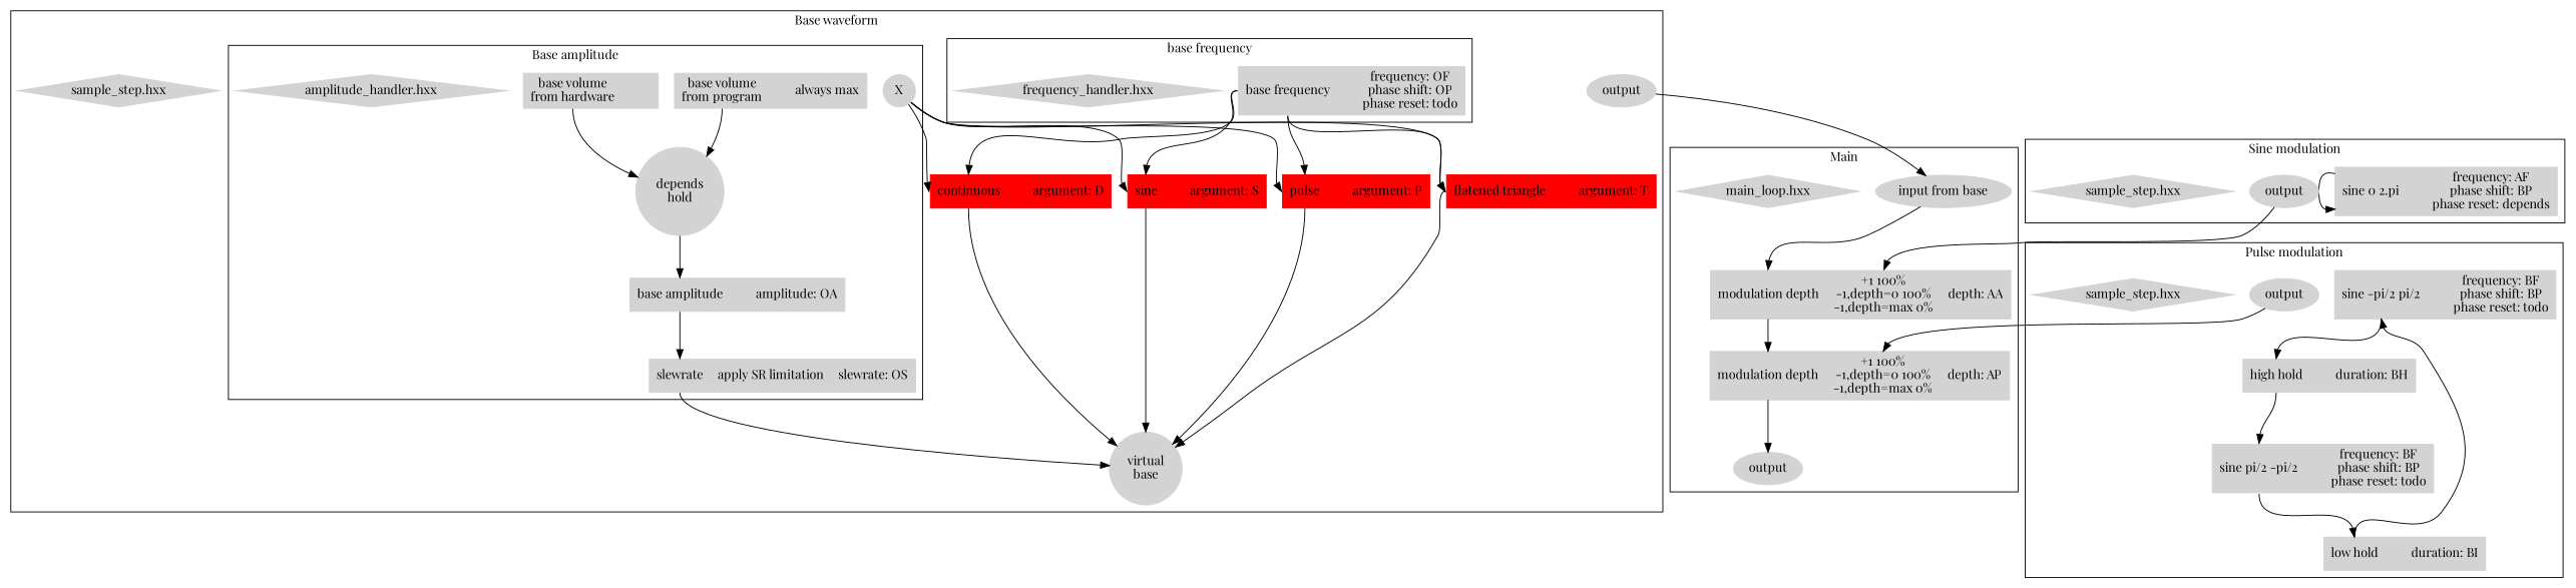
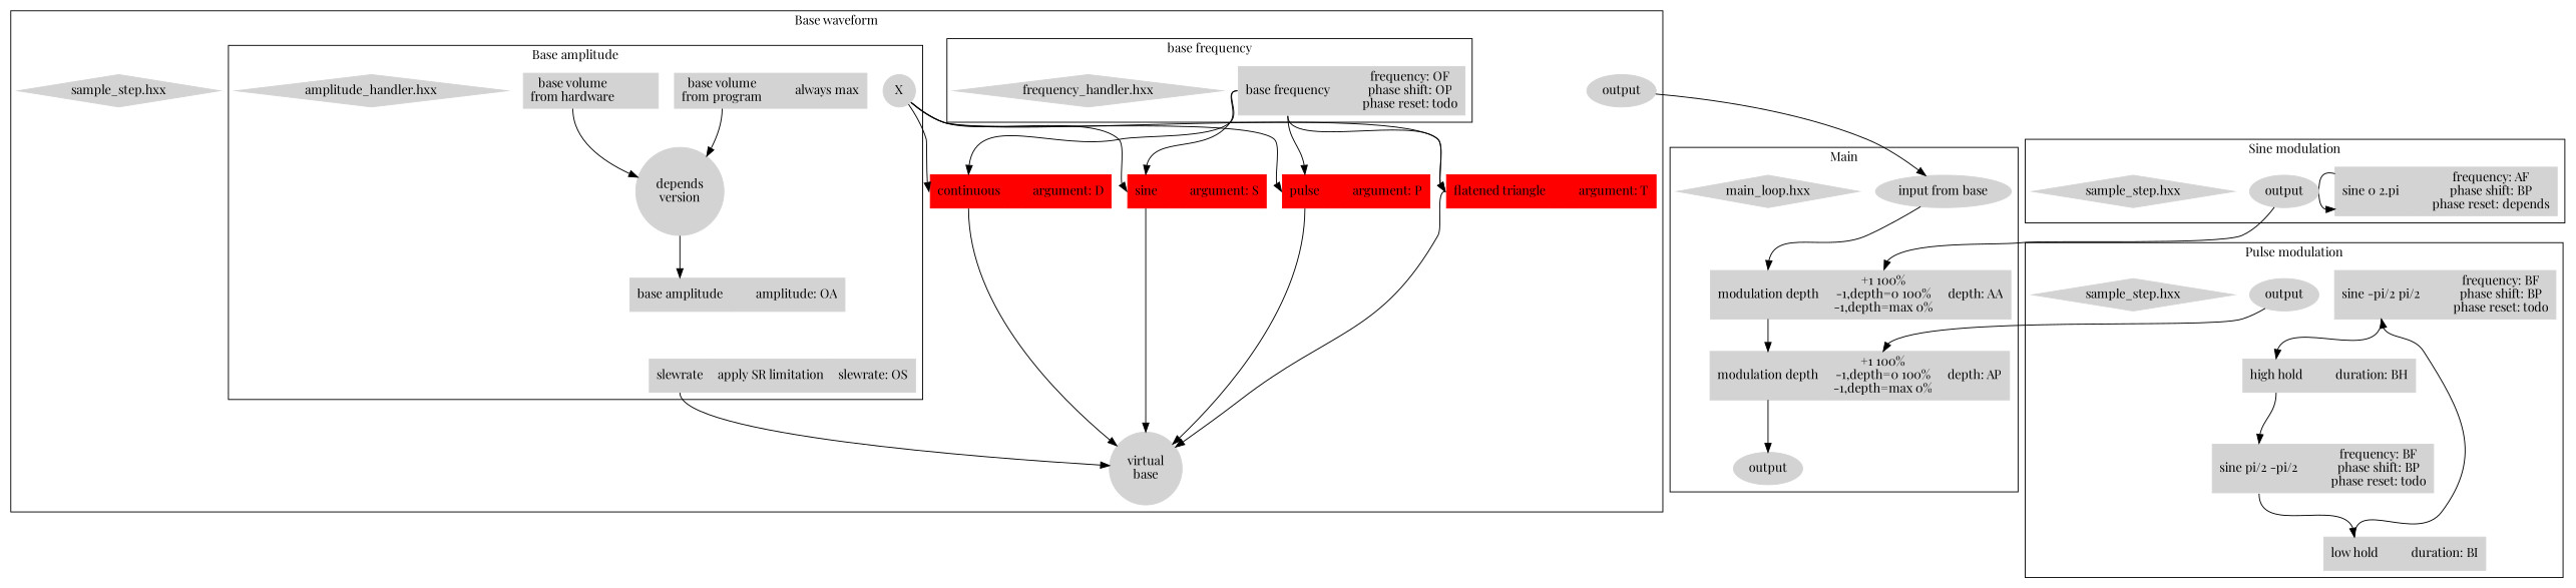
  digraph {
    fontname="Playfair Display"
    rankdir=TB
    node [color=lightgrey fontname="Playfair Display" shape=record style=filled]
    edge [fontname="Playfair Display" headport=f0 tailport=f0]
    n1 [label="<f0>base frequency||frequency: OF\nphase shift: OP\nphase reset: todo"]
    n2 [label="frequency_handler.hxx" shape=diamond]
    n3 [label="<f0>base amplitude||amplitude: OA"]
    n4 [label="<f0>slewrate|apply SR limitation|slewrate: OS"]
    n5 [label="<f0>base volume\nfrom program||always max"]
    n6 [label="<f0>base volume\nfrom hardware||"]
    n7 [label=X shape=circle]
-   n8 [label="depends\nhold" shape=circle]
+   n8 [label="depends\nversion" shape=circle]
    n9 [label="amplitude_handler.hxx" shape=diamond]
    n10 [color=red label="<f0>sine||argument: S"]
    n11 [color=red label="<f0>pulse||argument: P"]
    n12 [color=red label="<f0>flatened triangle||argument: T"]
    n13 [color=red label="<f0>continuous||argument: D"]
    n14 [label="virtual\nbase" shape=circle]
    n15 [label=output shape=ellipse]
    n16 [label="sample_step.hxx" shape=diamond]
    n17 [label="<f0>sine 0 2.pi||frequency: AF\nphase shift: BP\nphase reset: depends"]
    n18 [label=output shape=ellipse]
    n19 [label="sample_step.hxx" shape=diamond]
    n20 [label="<f0>sine -pi/2 pi/2||frequency: BF\nphase shift: BP\nphase reset: todo"]
    n21 [label="<f0>high hold||duration: BH"]
    n22 [label="<f0>sine pi/2 -pi/2||frequency: BF\nphase shift: BP\nphase reset: todo"]
    n23 [label="<f0>low hold||duration: BI"]
    n24 [label=output shape=ellipse]
    n25 [label="sample_step.hxx" shape=diamond]
    n26 [label="<f0>modulation depth|<f1>+1 100%\n-1,depth=0 100%\n-1,depth=max 0%|depth: AP"]
    n27 [label="<f0>modulation depth|<f1>+1 100%\n-1,depth=0 100%\n-1,depth=max 0%|depth: AA"]
    n28 [label="input from base" shape=ellipse]
    n29 [label=output shape=ellipse]
    n30 [label="main_loop.hxx" shape=diamond]
    subgraph cluster_1 {
      label="Base waveform"
      n14
      n15
      n16
      subgraph cluster_2 {
        label="base frequency"
        n2
        subgraph sub_3 {
          label="base frequency"
          n1
        }
      }
      subgraph cluster_4 {
        label="Base amplitude"
        n7
        n8
        n9
        subgraph sub_5 {
          label="Base amplitude"
          n3
          n4
          n5
          n6
        }
      }
      subgraph sub_6 {
        label="Base waveform"
        n10
        n11
        n12
        n13
      }
    }
    subgraph cluster_7 {
      label="Sine modulation"
      n17
      n18
      n19
    }
    subgraph cluster_8 {
      label="Pulse modulation"
      n24
      n25
      subgraph sub_9 {
        label="Pulse modulation"
        n20
        n21
        n22
        n23
      }
    }
    subgraph cluster_10 {
      label=Main
      n28
      n29
      n30
      subgraph sub_11 {
        label=Main
        n26
        n27
      }
    }
    n1 -> n10
    n1 -> n11
    n1 -> n12
    n1 -> n13
-   n3 -> n4
    n4 -> n14
    n5 -> n8 [arrowtail=odiamond]
    n6 -> n8
    n7 -> n10
    n7 -> n11
    n7 -> n12
    n7 -> n13
    n8 -> n3
    n10 -> n14 [arrowtail=odiamond]
    n11 -> n14
    n12 -> n14
    n13 -> n14
    n15 -> n28
    n17 -> n17
    n18 -> n27 [headport=f1]
    n20 -> n21
    n21 -> n22
    n22 -> n23
    n23 -> n20
    n24 -> n26 [headport=f1]
    n26 -> n29
    n27 -> n26
    n28 -> n27
  }
